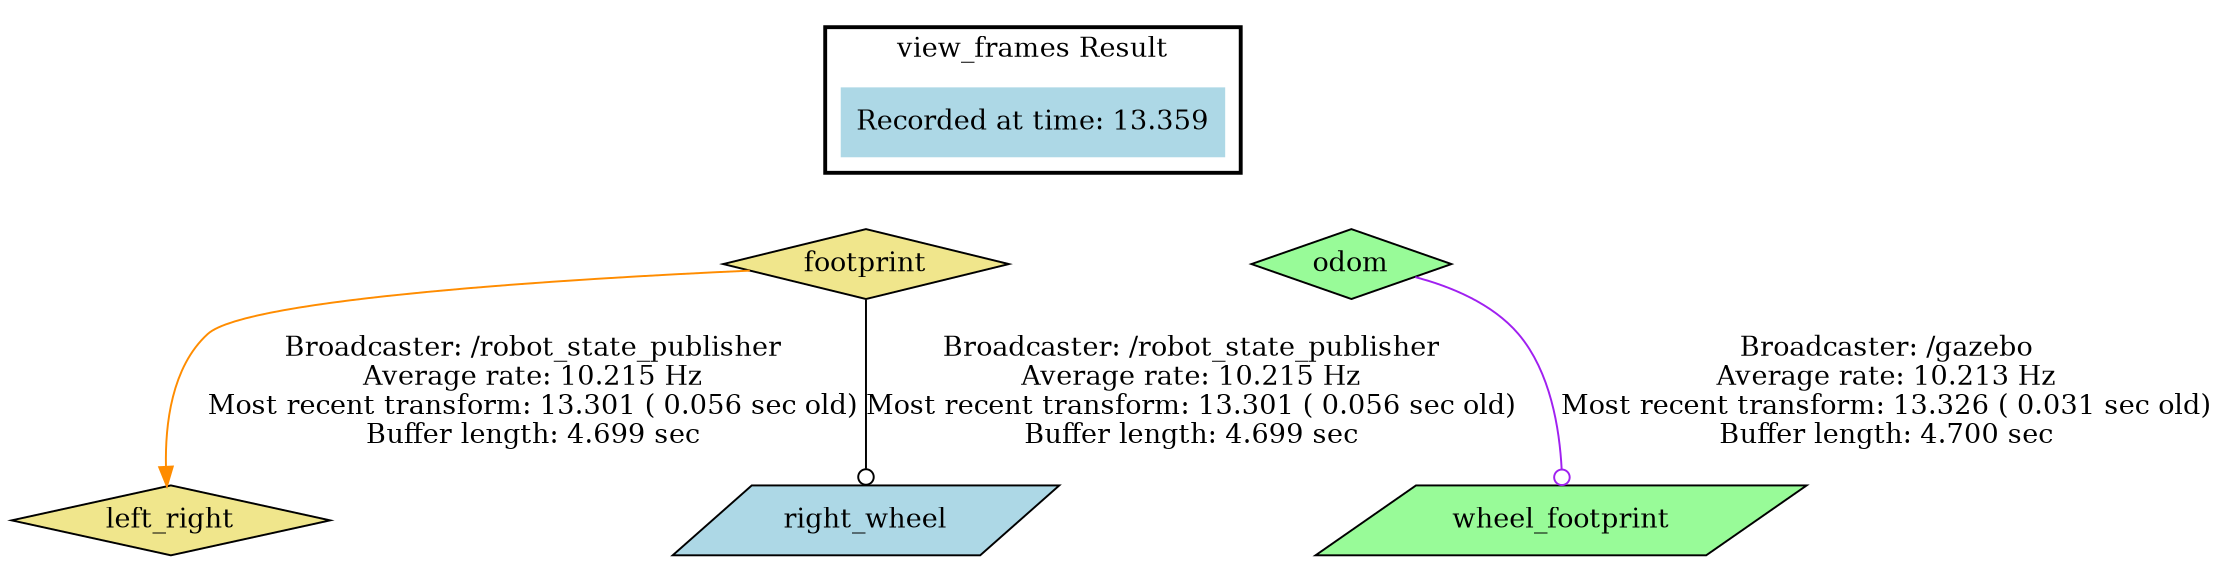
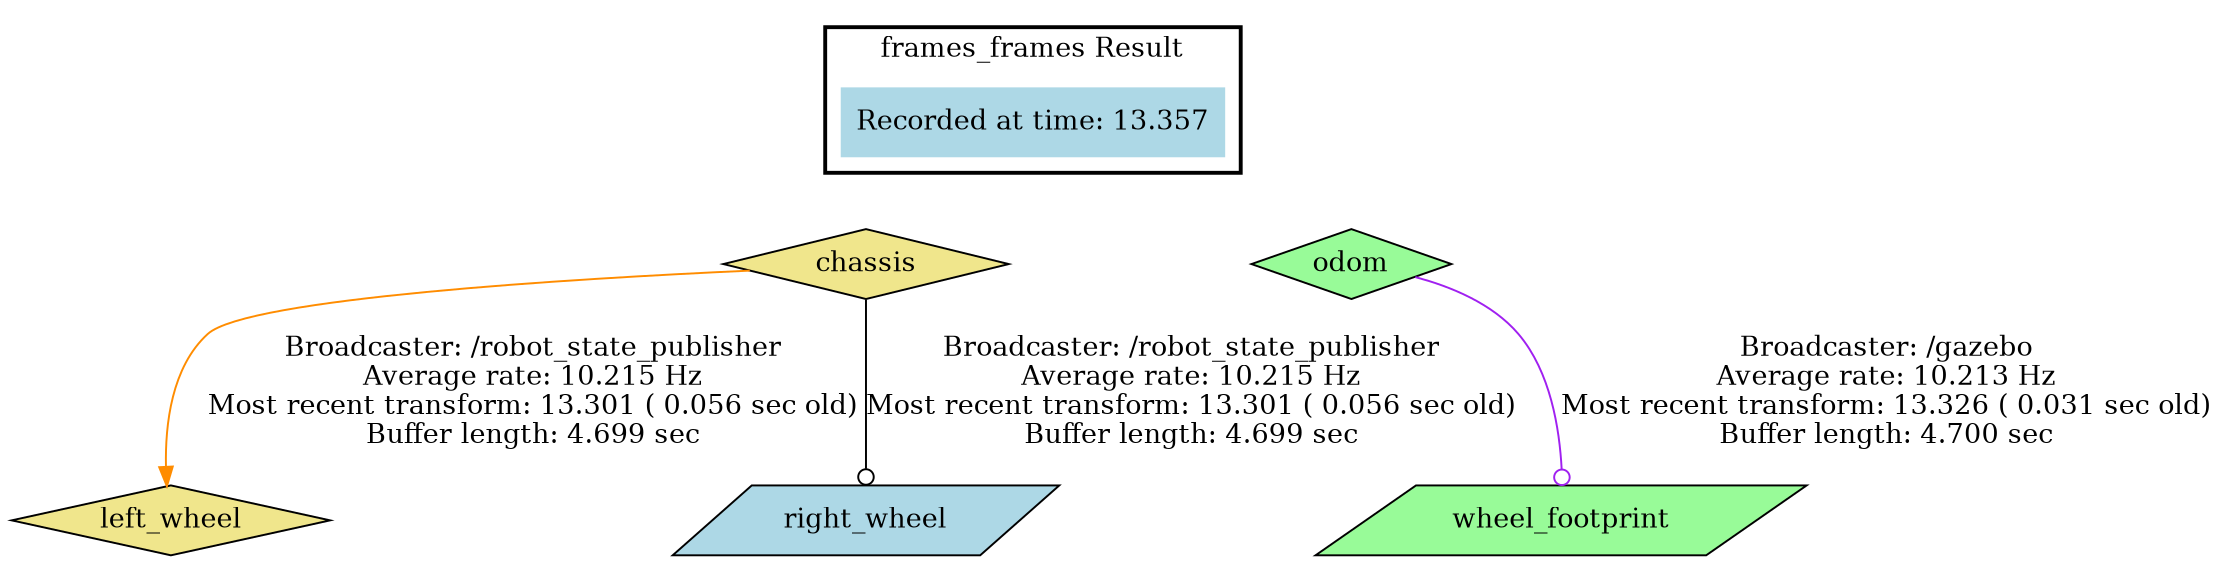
  digraph {
    node [fillcolor=lightblue shape=diamond style=filled]
-   "Recorded at time: 13.357" [shape=plaintext label="Recorded at time: 13.359"]
-   chassis [fillcolor=khaki label=footprint]
+   "Recorded at time: 13.357" [shape=plaintext]
+   chassis [fillcolor=khaki]
    odom [fillcolor=palegreen]
-   left_wheel [fillcolor=khaki label=left_right]
+   left_wheel [fillcolor=khaki]
    right_wheel [shape=parallelogram]
    n6 [fillcolor=palegreen label=wheel_footprint shape=parallelogram]
    subgraph cluster_1 {
      color=black
-     label="view_frames Result"
+     label="frames_frames Result"
      style=bold
      "Recorded at time: 13.357"
    }
    "Recorded at time: 13.357" -> chassis [style=invis]
    "Recorded at time: 13.357" -> odom [style=invis]
    chassis -> left_wheel [arrowhead=normal color=darkorange label="Broadcaster: /robot_state_publisher\nAverage rate: 10.215 Hz\nMost recent transform: 13.301 ( 0.056 sec old)\nBuffer length: 4.699 sec\n"]
    chassis -> right_wheel [arrowhead=odot color=black label="Broadcaster: /robot_state_publisher\nAverage rate: 10.215 Hz\nMost recent transform: 13.301 ( 0.056 sec old)\nBuffer length: 4.699 sec\n"]
    odom -> n6 [arrowhead=odot color=purple label="Broadcaster: /gazebo\nAverage rate: 10.213 Hz\nMost recent transform: 13.326 ( 0.031 sec old)\nBuffer length: 4.700 sec\n"]
  }
